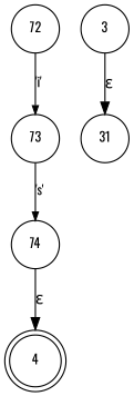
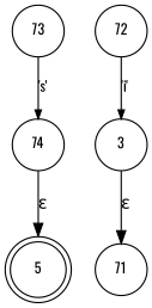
  digraph {
    fontname=Oswald
    rankdir=TB
    node [fixedsize=true fontname=Oswald fontsize=11 shape=circle peripheries=1]
    edge [fontname=Oswald]
-   n1 [label=4 shape=doublecircle width=.6 peripheries=""]
+   n1 [label=5 shape=doublecircle width=.6 peripheries=""]
    n2 [label=3 width=.55]
-   n3 [label=31 width=.55]
+   n3 [label=71 width=.55]
    n4 [label=72 width=.55]
    n5 [label=73 width=.55]
    n6 [label=74 width=.55]
    n2 -> n3 [label="&epsilon;"]
-   n4 -> n5 [arrowhead=normal arrowsize=.7 fontsize=11 label="'i'"]
+   n4 -> n2 [arrowhead=normal arrowsize=.7 fontsize=11 label="'i'"]
    n5 -> n6 [arrowhead=normal arrowsize=.7 fontsize=11 label="'s'"]
    n6 -> n1 [label="&epsilon;"]
  }
